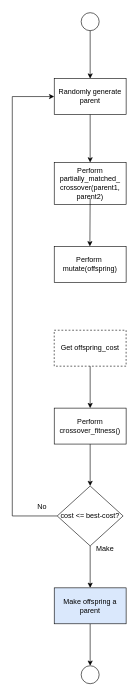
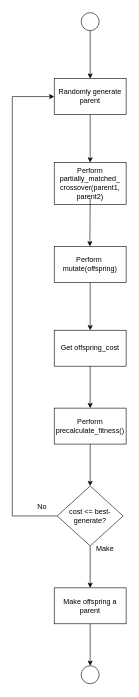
  <mxCell id="0" />
  <mxCell id="1" parent="0" />
  <mxCell id="2" value="" style="ellipse;whiteSpace=wrap;html=1;aspect=fixed;" vertex="1" parent="1"><mxGeometry x="135" y="20" width="30" height="30" as="geometry" /></mxCell>
  <mxCell id="3" value="Randomly generate parent" style="rounded=0;whiteSpace=wrap;html=1;" vertex="1" parent="1"><mxGeometry x="90" y="130" width="120" height="60" as="geometry" /></mxCell>
- <mxCell id="4" value="Get offspring_cost" style="rounded=0;whiteSpace=wrap;html=1;dashed=1;" vertex="1" parent="1"><mxGeometry x="90" y="550" width="120" height="60" as="geometry" /></mxCell>
+ <mxCell id="4" value="Get offspring_cost" style="rounded=0;whiteSpace=wrap;html=1;" vertex="1" parent="1"><mxGeometry x="90" y="550" width="120" height="60" as="geometry" /></mxCell>
  <mxCell id="5" value="" style="endArrow=classic;html=1;rounded=0;entryX=0.5;entryY=0;entryDx=0;entryDy=0;" edge="1" parent="1" target="6"><mxGeometry width="50" height="50" relative="1" as="geometry"><mxPoint x="150" y="190" as="sourcePoint" /><mxPoint x="149.5" y="260" as="targetPoint" /></mxGeometry></mxCell>
  <mxCell id="6" value="Perform&lt;br&gt;partially_matched_&lt;br&gt;crossover(parent1, parent2)" style="rounded=0;whiteSpace=wrap;html=1;" vertex="1" parent="1"><mxGeometry x="90" y="270" width="120" height="70" as="geometry" /></mxCell>
  <mxCell id="7" value="" style="endArrow=classic;html=1;rounded=0;entryX=0.5;entryY=0;entryDx=0;entryDy=0;" edge="1" parent="1"><mxGeometry width="50" height="50" relative="1" as="geometry"><mxPoint x="150" y="330" as="sourcePoint" /><mxPoint x="149.5" y="410" as="targetPoint" /></mxGeometry></mxCell>
  <mxCell id="8" value="" style="endArrow=classic;html=1;rounded=0;exitX=0.5;exitY=1;exitDx=0;exitDy=0;entryX=0.5;entryY=0;entryDx=0;entryDy=0;" edge="1" parent="1" target="3"><mxGeometry width="50" height="50" relative="1" as="geometry"><mxPoint x="150" y="50" as="sourcePoint" /><mxPoint x="160" y="-40" as="targetPoint" /></mxGeometry></mxCell>
  <mxCell id="9" value="Perform&amp;nbsp;&lt;br&gt;mutate(offspring)" style="rounded=0;whiteSpace=wrap;html=1;" vertex="1" parent="1"><mxGeometry x="90" y="410" width="120" height="60" as="geometry" /></mxCell>
+ <mxCell id="10" value="" style="endArrow=classic;html=1;rounded=0;exitX=0.5;exitY=1;exitDx=0;exitDy=0;entryX=0.5;entryY=0;entryDx=0;entryDy=0;" edge="1" parent="1" source="9" target="4"><mxGeometry width="50" height="50" relative="1" as="geometry"><mxPoint x="159.5" y="330" as="sourcePoint" /><mxPoint x="159.5" y="420" as="targetPoint" /></mxGeometry></mxCell>
  <mxCell id="11" style="edgeStyle=orthogonalEdgeStyle;rounded=0;orthogonalLoop=1;jettySize=auto;html=1;exitX=0;exitY=0.5;exitDx=0;exitDy=0;entryX=0;entryY=0.5;entryDx=0;entryDy=0;" edge="1" parent="1" source="13" target="3"><mxGeometry relative="1" as="geometry"><Array as="points"><mxPoint x="20" y="860" /><mxPoint x="20" y="160" /></Array></mxGeometry></mxCell>
  <mxCell id="12" style="edgeStyle=orthogonalEdgeStyle;rounded=0;orthogonalLoop=1;jettySize=auto;html=1;exitX=0.5;exitY=1;exitDx=0;exitDy=0;" edge="1" parent="1" source="13" target="19"><mxGeometry relative="1" as="geometry" /></mxCell>
- <mxCell id="13" value="cost &amp;lt;= best-cost?" style="rhombus;whiteSpace=wrap;html=1;" vertex="1" parent="1"><mxGeometry x="95" y="810" width="110" height="100" as="geometry" /></mxCell>
+ <mxCell id="13" value="cost &amp;lt;= best-generate?" style="rhombus;whiteSpace=wrap;html=1;" vertex="1" parent="1"><mxGeometry x="95" y="810" width="110" height="100" as="geometry" /></mxCell>
  <mxCell id="14" style="edgeStyle=orthogonalEdgeStyle;rounded=0;orthogonalLoop=1;jettySize=auto;html=1;exitX=0.5;exitY=1;exitDx=0;exitDy=0;entryX=0.5;entryY=0;entryDx=0;entryDy=0;" edge="1" parent="1" source="15" target="13"><mxGeometry relative="1" as="geometry" /></mxCell>
- <mxCell id="15" value="Perform&lt;br&gt;crossover_fitness()" style="rounded=0;whiteSpace=wrap;html=1;" vertex="1" parent="1"><mxGeometry x="90" y="680" width="120" height="60" as="geometry" /></mxCell>
+ <mxCell id="15" value="Perform&lt;br&gt;precalculate_fitness()" style="rounded=0;whiteSpace=wrap;html=1;" vertex="1" parent="1"><mxGeometry x="90" y="680" width="120" height="60" as="geometry" /></mxCell>
  <mxCell id="16" value="" style="ellipse;whiteSpace=wrap;html=1;aspect=fixed;" vertex="1" parent="1"><mxGeometry x="135" y="1110" width="30" height="30" as="geometry" /></mxCell>
  <mxCell id="17" value="" style="endArrow=classic;html=1;rounded=0;exitX=0.5;exitY=1;exitDx=0;exitDy=0;entryX=0.5;entryY=0;entryDx=0;entryDy=0;" edge="1" parent="1" source="4" target="15"><mxGeometry width="50" height="50" relative="1" as="geometry"><mxPoint x="160" y="480" as="sourcePoint" /><mxPoint x="160" y="560" as="targetPoint" /></mxGeometry></mxCell>
  <mxCell id="18" style="edgeStyle=orthogonalEdgeStyle;rounded=0;orthogonalLoop=1;jettySize=auto;html=1;exitX=0.5;exitY=1;exitDx=0;exitDy=0;" edge="1" parent="1" source="19" target="16"><mxGeometry relative="1" as="geometry" /></mxCell>
- <mxCell id="19" value="Make offspring a parent" style="rounded=0;whiteSpace=wrap;html=1;fillColor=#dae8fc;" vertex="1" parent="1"><mxGeometry x="90" y="980" width="120" height="60" as="geometry" /></mxCell>
+ <mxCell id="19" value="Make offspring a parent" style="rounded=0;whiteSpace=wrap;html=1;" vertex="1" parent="1"><mxGeometry x="90" y="980" width="120" height="60" as="geometry" /></mxCell>
  <mxCell id="20" value="No" style="text;html=1;strokeColor=none;fillColor=none;align=center;verticalAlign=middle;whiteSpace=wrap;rounded=0;" vertex="1" parent="1"><mxGeometry x="40" y="830" width="60" height="30" as="geometry" /></mxCell>
  <mxCell id="21" value="Make" style="text;html=1;strokeColor=none;fillColor=none;align=center;verticalAlign=middle;whiteSpace=wrap;rounded=0;" vertex="1" parent="1"><mxGeometry x="145" y="900" width="60" height="30" as="geometry" /></mxCell>
